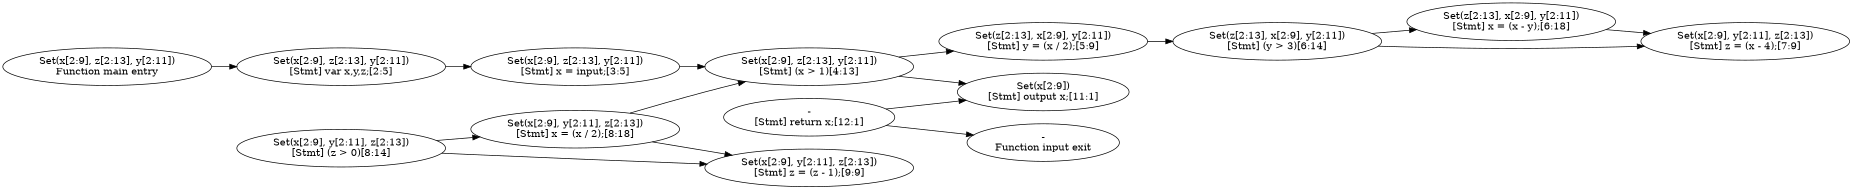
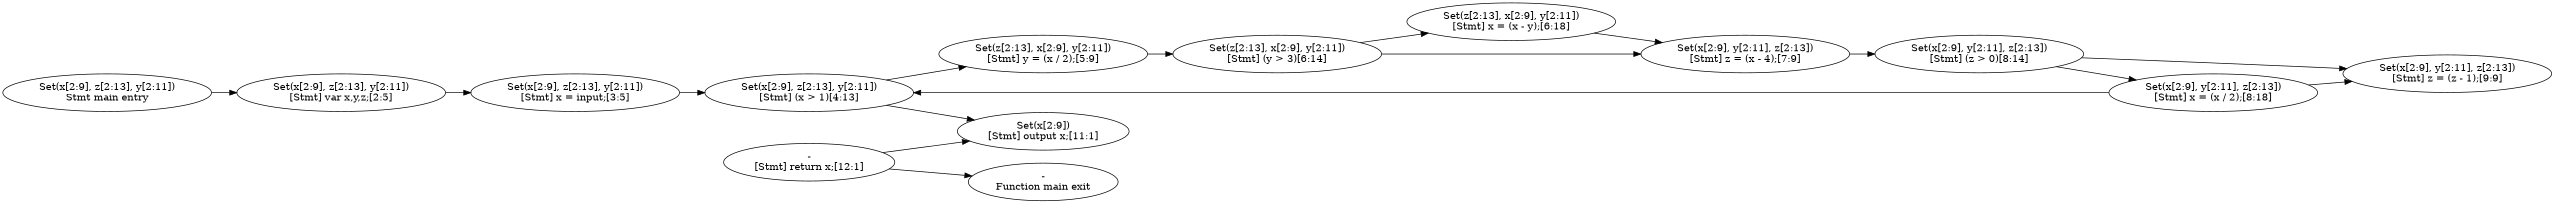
  digraph {
    rankdir=LR
-   n1 [label="Set(x[2:9], z[2:13], y[2:11])\nFunction main entry"]
+   n1 [label="Set(x[2:9], z[2:13], y[2:11])\nStmt main entry"]
    n2 [label="Set(x[2:9], z[2:13], y[2:11])\n[Stmt] var x,y,z;[2:5]"]
    n3 [label="Set(x[2:9], z[2:13], y[2:11])\n[Stmt] x = input;[3:5]"]
-   n4 [label="-\nFunction input exit"]
+   n4 [label="-\nFunction main exit"]
    n5 [label="Set(x[2:9], z[2:13], y[2:11])\n[Stmt] (x \> 1)[4:13]"]
    n6 [label="Set(x[2:9])\n[Stmt] output x;[11:1]"]
    n7 [label="Set(z[2:13], x[2:9], y[2:11])\n[Stmt] y = (x / 2);[5:9]"]
    n8 [label="Set(z[2:13], x[2:9], y[2:11])\n[Stmt] (y \> 3)[6:14]"]
    n9 [label="Set(z[2:13], x[2:9], y[2:11])\n[Stmt] x = (x - y);[6:18]"]
    n10 [label="Set(x[2:9], y[2:11], z[2:13])\n[Stmt] z = (x - 4);[7:9]"]
    n11 [label="Set(x[2:9], y[2:11], z[2:13])\n[Stmt] (z \> 0)[8:14]"]
    n12 [label="Set(x[2:9], y[2:11], z[2:13])\n[Stmt] x = (x / 2);[8:18]"]
    n13 [label="Set(x[2:9], y[2:11], z[2:13])\n[Stmt] z = (z - 1);[9:9]"]
    n14 [label="-\n[Stmt] return x;[12:1]"]
    n1 -> n2
    n2 -> n3
    n3 -> n5
    n5 -> n6
    n5 -> n7
    n7 -> n8
    n8 -> n9
    n8 -> n10
    n9 -> n10
+   n10 -> n11
    n11 -> n12
    n11 -> n13
    n12 -> n5
    n12 -> n13
    n14 -> n4
    n14 -> n6
  }
